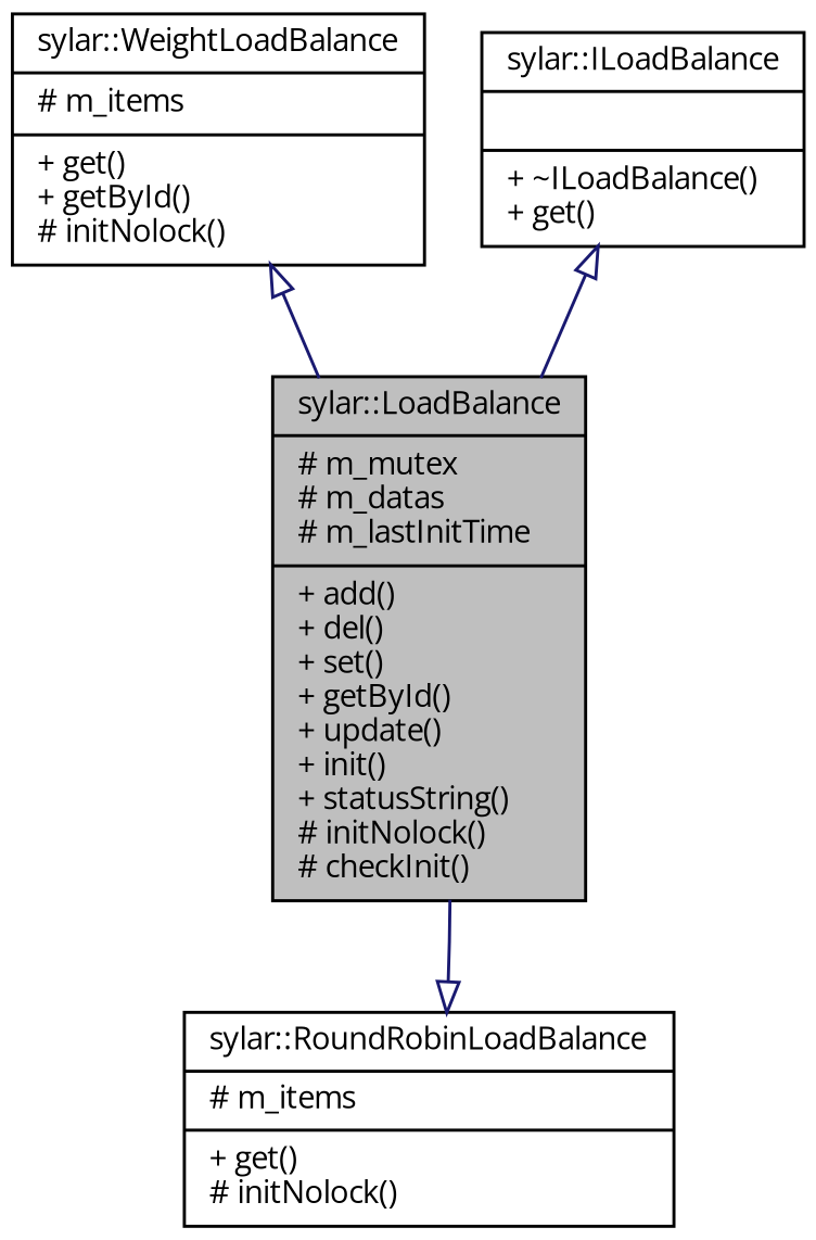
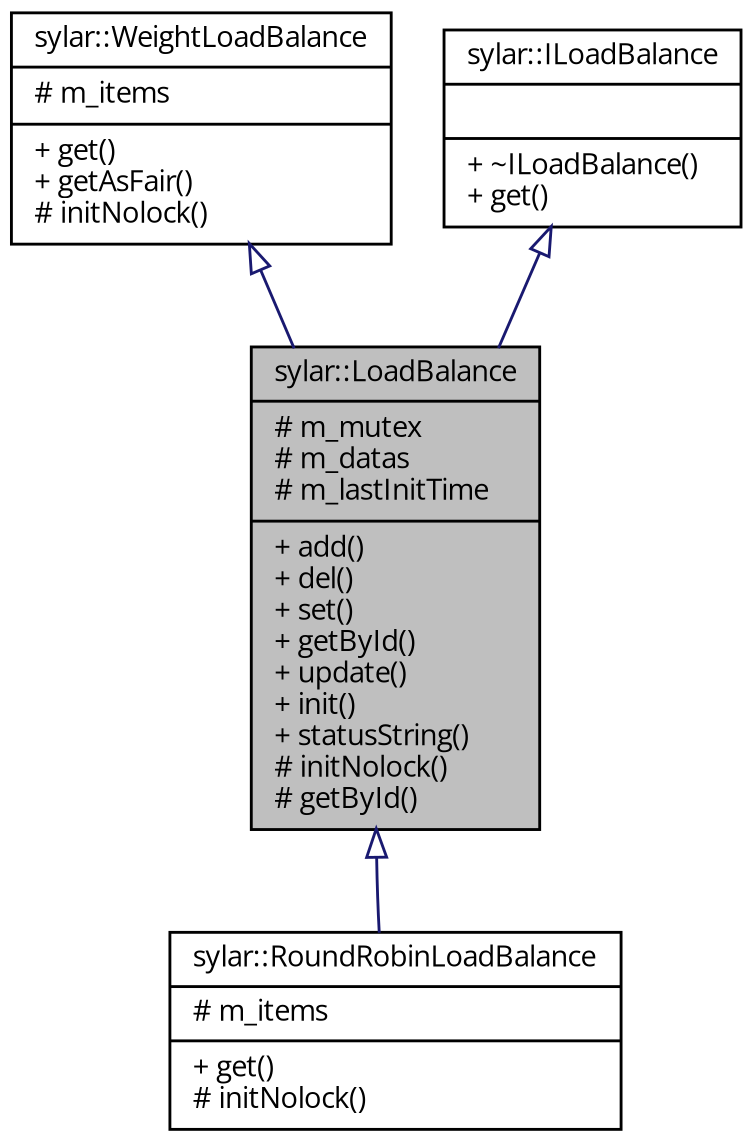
  digraph {
    fontname="Open Sans"
    node [color=black fillcolor=white fontname="Open Sans" fontsize=10 shape=record style=filled]
    edge [arrowtail=onormal color=midnightblue dir=back fontname="Open Sans" fontsize=10 labelfontname=Helvetica labelfontsize=10 style=solid]
-   n1 [fillcolor=grey75 fontcolor=black height=0.2 label="{sylar::LoadBalance\n|# m_mutex\l# m_datas\l# m_lastInitTime\l|+ add()\l+ del()\l+ set()\l+ getById()\l+ update()\l+ init()\l+ statusString()\l# initNolock()\l# checkInit()\l}" width=0.4]
+   n1 [fillcolor=grey75 fontcolor=black height=0.2 label="{sylar::LoadBalance\n|# m_mutex\l# m_datas\l# m_lastInitTime\l|+ add()\l+ del()\l+ set()\l+ getById()\l+ update()\l+ init()\l+ statusString()\l# initNolock()\l# getById()\l}" width=0.4]
    n2 [height=0.2 label="{sylar::RoundRobinLoadBalance\n|# m_items\l|+ get()\l# initNolock()\l}" width=0.4]
-   n3 [height=0.2 label="{sylar::WeightLoadBalance\n|# m_items\l|+ get()\l+ getById()\l# initNolock()\l}" width=0.4]
+   n3 [height=0.2 label="{sylar::WeightLoadBalance\n|# m_items\l|+ get()\l+ getAsFair()\l# initNolock()\l}" width=0.4]
    n4 [height=0.2 label="{sylar::ILoadBalance\n||+ ~ILoadBalance()\l+ get()\l}" width=0.4]
-   n2 -> n1
+   n1 -> n2
    n3 -> n1
    n4 -> n1
  }
